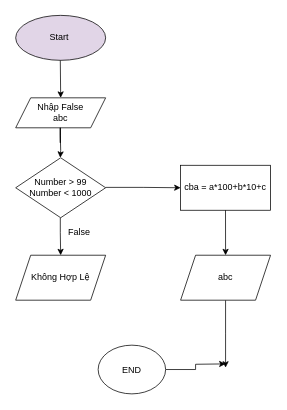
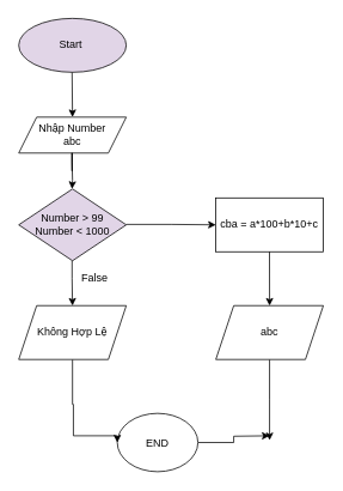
  <mxCell id="0" />
  <mxCell id="1" parent="0" />
  <mxCell id="2" value="Start&amp;nbsp;" style="ellipse;whiteSpace=wrap;html=1;fillColor=#e1d5e7;" vertex="1" parent="1"><mxGeometry x="20" width="120" height="60" as="geometry" y="20" /></mxCell>
  <mxCell id="3" value="" style="endArrow=classic;html=1;rounded=0;" edge="1" parent="1"><mxGeometry width="50" height="50" relative="1" as="geometry"><mxPoint x="79.5" y="80" as="sourcePoint" /><mxPoint x="80" y="130" as="targetPoint" /></mxGeometry></mxCell>
- <mxCell id="4" value="Nhập False&lt;div&gt;abc&lt;/div&gt;" style="shape=parallelogram;perimeter=parallelogramPerimeter;whiteSpace=wrap;html=1;fixedSize=1;" vertex="1" parent="1"><mxGeometry x="20" y="130" width="120" height="40" as="geometry" /></mxCell>
+ <mxCell id="4" value="Nhập Number&lt;div&gt;abc&lt;/div&gt;" style="shape=parallelogram;perimeter=parallelogramPerimeter;whiteSpace=wrap;html=1;fixedSize=1;" vertex="1" parent="1"><mxGeometry x="20" y="130" width="120" height="40" as="geometry" /></mxCell>
  <mxCell id="5" value="" style="endArrow=classic;html=1;rounded=0;" edge="1" parent="1"><mxGeometry width="50" height="50" relative="1" as="geometry"><mxPoint x="79.5" y="170" as="sourcePoint" /><mxPoint x="79.5" y="210" as="targetPoint" /><Array as="points"><mxPoint x="79.5" y="190" /><mxPoint x="79.5" y="170" /><mxPoint x="79.5" y="180" /><mxPoint x="80" y="200" /></Array></mxGeometry></mxCell>
- <mxCell id="6" value="Number &amp;gt; 99&lt;div&gt;Number &amp;lt; 1000&lt;/div&gt;" style="rhombus;whiteSpace=wrap;html=1;" vertex="1" parent="1"><mxGeometry x="20" y="210" width="120" height="80" as="geometry" /></mxCell>
+ <mxCell id="6" value="Number &amp;gt; 99&lt;div&gt;Number &amp;lt; 1000&lt;/div&gt;" style="rhombus;whiteSpace=wrap;html=1;fillColor=#e1d5e7;" vertex="1" parent="1"><mxGeometry x="20" y="210" width="120" height="80" as="geometry" /></mxCell>
  <mxCell id="7" value="" style="endArrow=classic;html=1;rounded=0;" edge="1" parent="1"><mxGeometry width="50" height="50" relative="1" as="geometry"><mxPoint x="79.5" y="290" as="sourcePoint" /><mxPoint x="80" y="340" as="targetPoint" /><Array as="points"><mxPoint x="79.5" y="310" /></Array></mxGeometry></mxCell>
  <mxCell id="8" style="edgeStyle=orthogonalEdgeStyle;rounded=0;orthogonalLoop=1;jettySize=auto;html=1;" edge="1" parent="1" source="9"><mxGeometry relative="1" as="geometry"><mxPoint x="300" y="485" as="targetPoint" /></mxGeometry></mxCell>
  <mxCell id="9" value="END" style="ellipse;whiteSpace=wrap;html=1;" vertex="1" parent="1"><mxGeometry x="130" y="460" width="90" height="65" as="geometry" /></mxCell>
+ <mxCell id="10" style="edgeStyle=orthogonalEdgeStyle;rounded=0;orthogonalLoop=1;jettySize=auto;html=1;exitX=0.5;exitY=1;exitDx=0;exitDy=0;entryX=0;entryY=0.5;entryDx=0;entryDy=0;" edge="1" parent="1" source="11" target="9"><mxGeometry relative="1" as="geometry"><mxPoint x="80" y="490" as="targetPoint" /><Array as="points"><mxPoint x="80" y="450" /><mxPoint x="81" y="450" /><mxPoint x="81" y="485" /></Array></mxGeometry></mxCell>
  <mxCell id="11" value="Không Hợp Lệ" style="shape=parallelogram;perimeter=parallelogramPerimeter;whiteSpace=wrap;html=1;fixedSize=1;" vertex="1" parent="1"><mxGeometry x="20" y="340" width="120" height="60" as="geometry" /></mxCell>
  <mxCell id="12" value="False" style="text;html=1;align=center;verticalAlign=middle;whiteSpace=wrap;rounded=0;" vertex="1" parent="1"><mxGeometry x="80" y="300" width="50" height="20" as="geometry" /></mxCell>
  <mxCell id="13" value="" style="endArrow=classic;html=1;rounded=0;" edge="1" parent="1"><mxGeometry width="50" height="50" relative="1" as="geometry"><mxPoint x="140" y="249.5" as="sourcePoint" /><mxPoint x="240" y="250" as="targetPoint" /><Array as="points"><mxPoint x="190" y="249.5" /></Array></mxGeometry></mxCell>
  <mxCell id="14" value="cba = a*100+b*10+c" style="rounded=0;whiteSpace=wrap;html=1;" vertex="1" parent="1"><mxGeometry x="240" y="220" width="120" height="60" as="geometry" /></mxCell>
  <mxCell id="15" value="" style="endArrow=classic;html=1;rounded=0;exitX=0.17;exitY=0.993;exitDx=0;exitDy=0;exitPerimeter=0;" edge="1" parent="1"><mxGeometry width="50" height="50" relative="1" as="geometry"><mxPoint x="299.9" y="280" as="sourcePoint" /><mxPoint x="300" y="340" as="targetPoint" /></mxGeometry></mxCell>
  <mxCell id="16" style="edgeStyle=orthogonalEdgeStyle;rounded=0;orthogonalLoop=1;jettySize=auto;html=1;exitX=0.5;exitY=1;exitDx=0;exitDy=0;" edge="1" parent="1" source="17"><mxGeometry relative="1" as="geometry"><mxPoint x="300" y="490" as="targetPoint" /></mxGeometry></mxCell>
  <mxCell id="17" value="abc" style="shape=parallelogram;perimeter=parallelogramPerimeter;whiteSpace=wrap;html=1;fixedSize=1;" vertex="1" parent="1"><mxGeometry x="240" y="340" width="120" height="60" as="geometry" /></mxCell>
